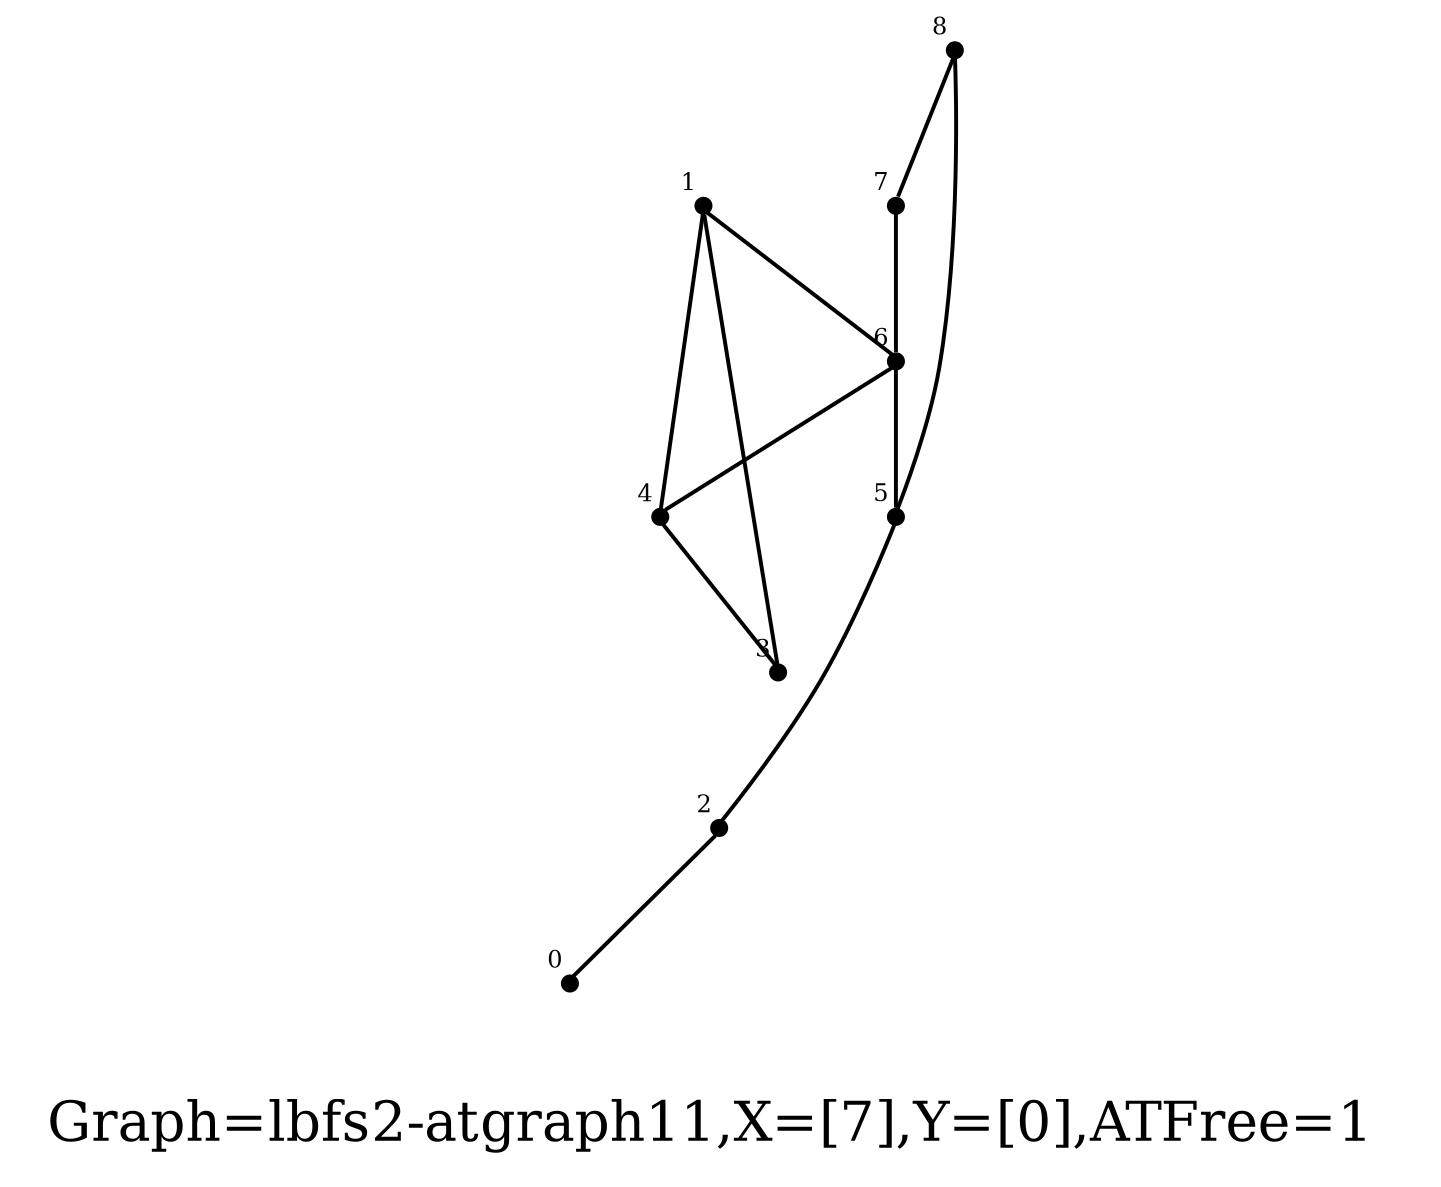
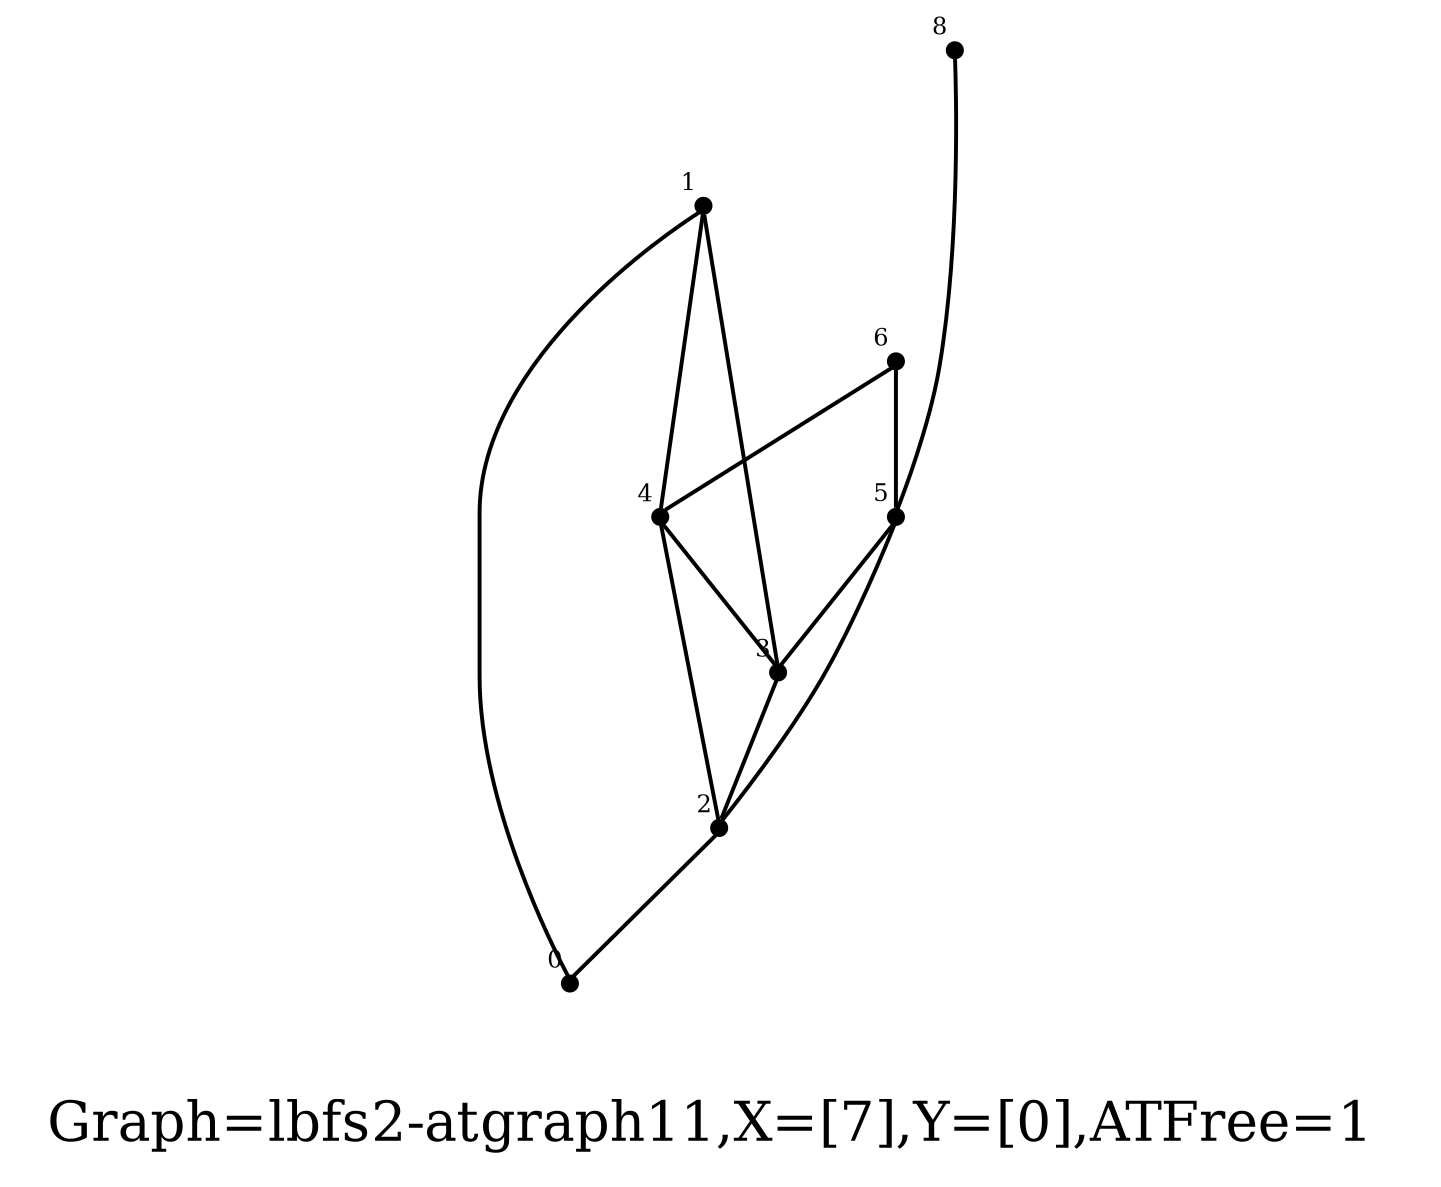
  graph {
    label="Graph=lbfs2-atgraph11,X=[7],Y=[0],ATFree=1 "
    labelloc=bottom
    node [fontsize=6 shape=point]
    0 [xlabel=0]
    1 [xlabel=1]
    2 [xlabel=2]
    3 [xlabel=3]
    4 [xlabel=4]
    5 [xlabel=5]
    6 [xlabel=6]
-   7 [xlabel=7]
    8 [xlabel=8]
-   1 -- 6
+   1 -- 0
    2 -- 0
    3 -- 1
+   3 -- 2
    4 -- 1
+   4 -- 2
    4 -- 3
    5 -- 2
+   5 -- 3
    6 -- 4
    6 -- 5
-   7 -- 6
    8 -- 5
-   8 -- 7
  }
